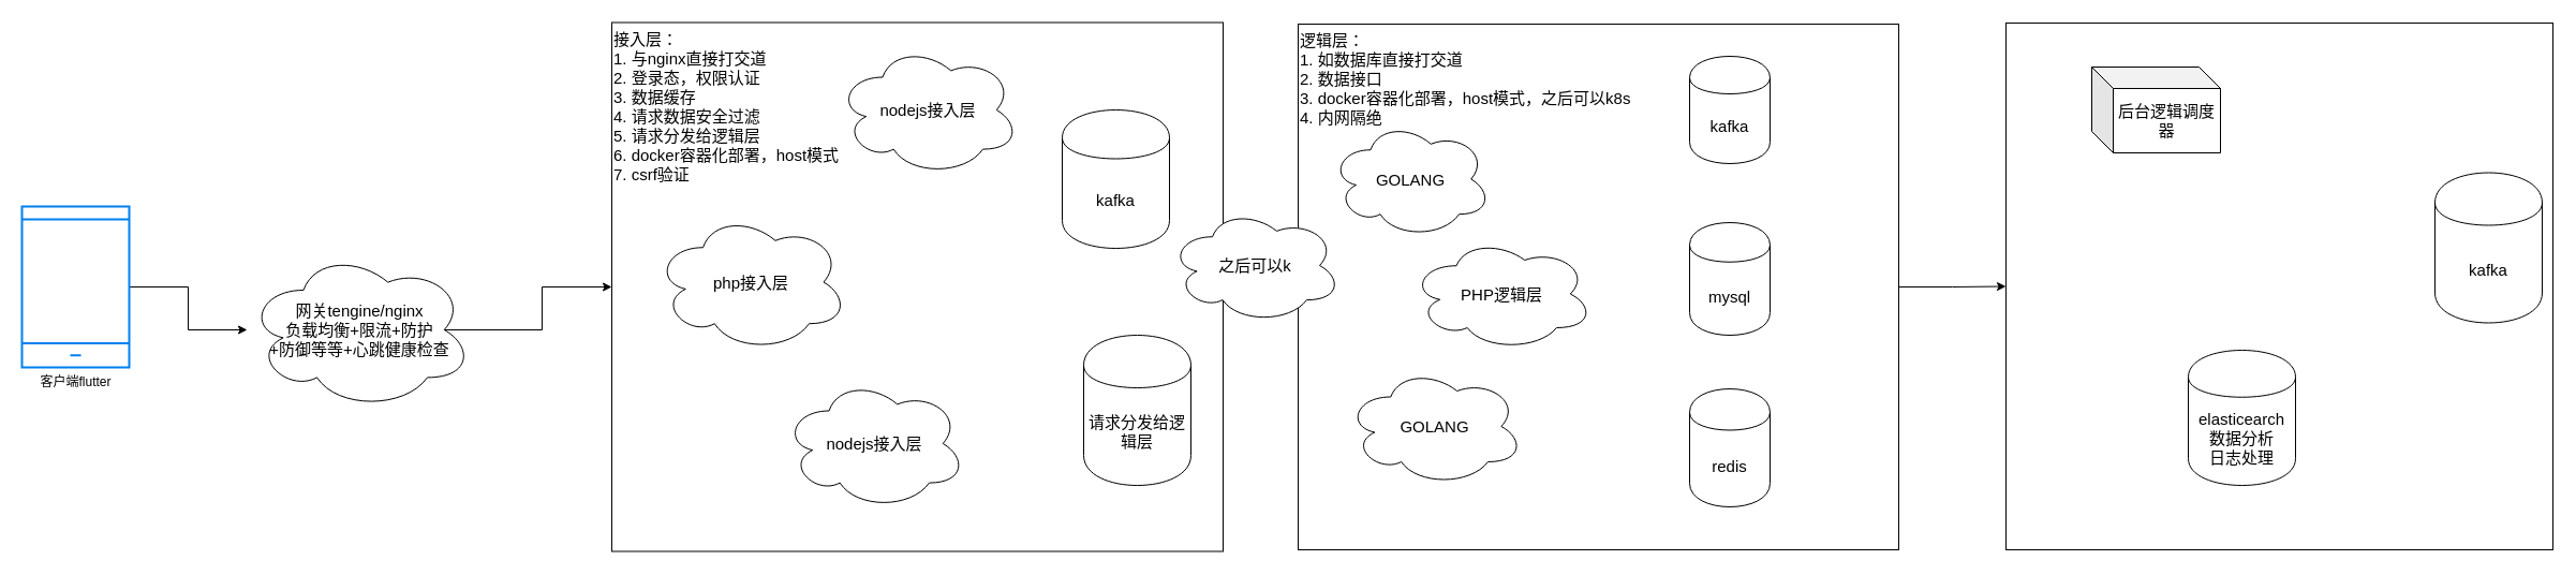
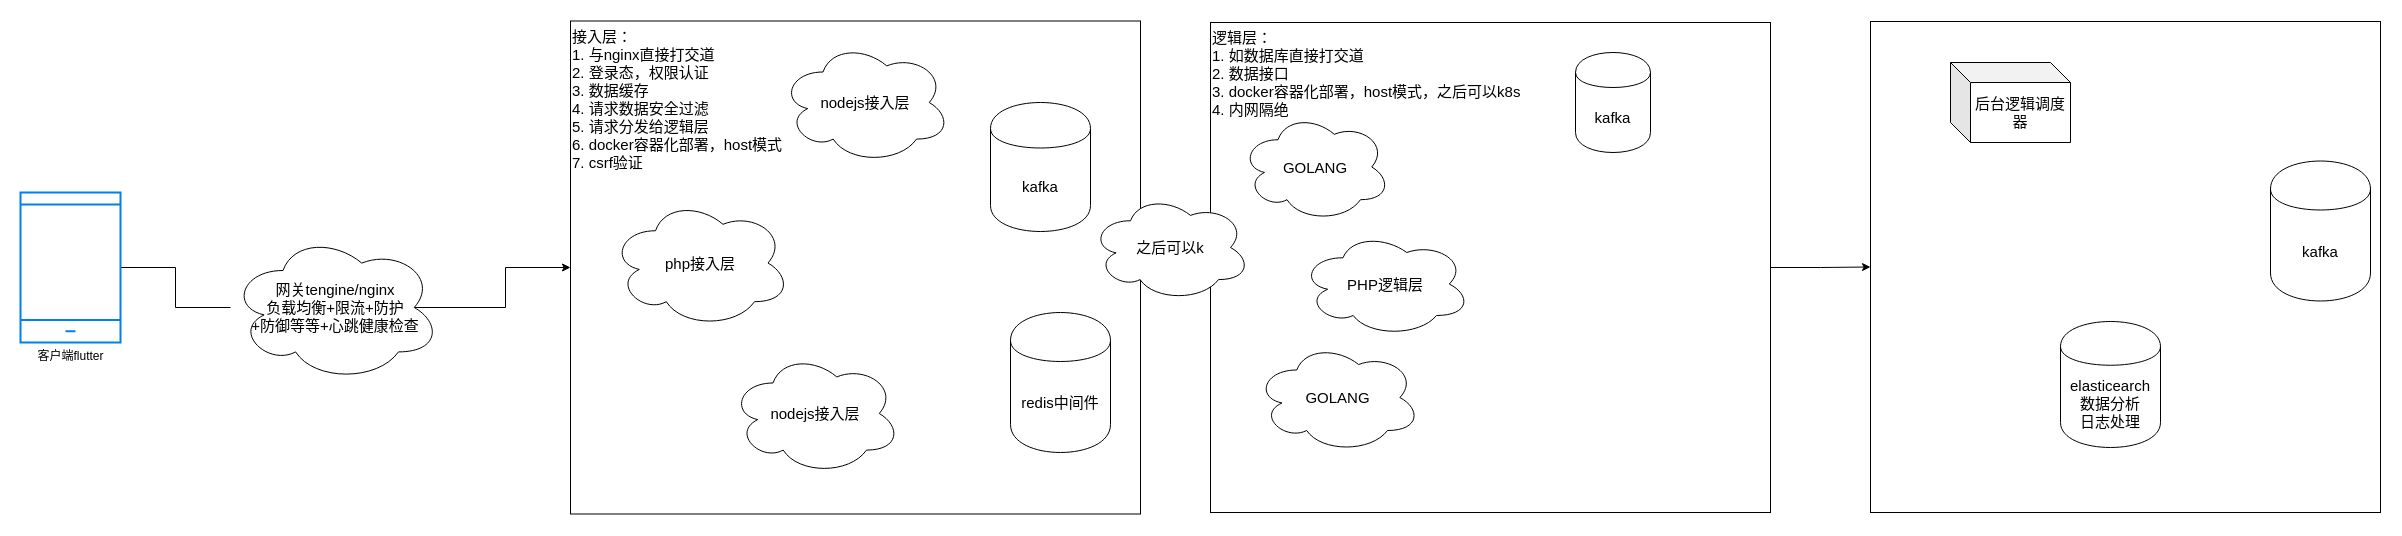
  <mxCell id="0" />
  <mxCell id="1" parent="0" />
  <mxCell id="2" style="edgeStyle=orthogonalEdgeStyle;rounded=0;orthogonalLoop=1;jettySize=auto;html=1;exitX=1;exitY=0.5;exitDx=0;exitDy=0;entryX=0;entryY=0.5;entryDx=0;entryDy=0;fontSize=15;" parent="1" source="3" target="21" edge="1"><mxGeometry relative="1" as="geometry" /></mxCell>
  <mxCell id="3" value="逻辑层：&lt;br&gt;1. 如数据库直接打交道&lt;br&gt;2. 数据接口&lt;br&gt;3. docker容器化部署，host模式，之后可以k8s&lt;br&gt;4. 内网隔绝" style="rounded=0;whiteSpace=wrap;html=1;fontSize=15;align=left;verticalAlign=top;" parent="1" vertex="1"><mxGeometry x="1210" y="22" width="560" height="490" as="geometry" /></mxCell>
- <mxCell id="4" value="" style="edgeStyle=orthogonalEdgeStyle;rounded=0;orthogonalLoop=1;jettySize=auto;html=1;" parent="1" source="5" target="7" edge="1"><mxGeometry relative="1" as="geometry" /></mxCell>
+ <mxCell id="4" value="" style="edgeStyle=orthogonalEdgeStyle;rounded=0;orthogonalLoop=1;jettySize=auto;html=1;endArrow=none;" parent="1" source="5" target="7" edge="1"><mxGeometry relative="1" as="geometry" /></mxCell>
  <mxCell id="5" value="客户端flutter" style="html=1;verticalLabelPosition=bottom;align=center;labelBackgroundColor=#ffffff;verticalAlign=top;strokeWidth=2;strokeColor=#0080F0;shadow=0;dashed=0;shape=mxgraph.ios7.icons.smartphone;" parent="1" vertex="1"><mxGeometry x="20" y="192" width="100" height="150" as="geometry" /></mxCell>
  <mxCell id="6" style="edgeStyle=orthogonalEdgeStyle;rounded=0;orthogonalLoop=1;jettySize=auto;html=1;exitX=0.875;exitY=0.5;exitDx=0;exitDy=0;exitPerimeter=0;fontSize=15;" parent="1" source="7" target="8" edge="1"><mxGeometry relative="1" as="geometry" /></mxCell>
  <mxCell id="7" value="网关tengine/nginx&lt;br style=&quot;font-size: 15px;&quot;&gt;负载均衡+限流+防护&lt;br style=&quot;font-size: 15px;&quot;&gt;+防御等等+心跳健康检查" style="ellipse;shape=cloud;whiteSpace=wrap;html=1;fontSize=15;" parent="1" vertex="1"><mxGeometry x="230" y="233" width="210" height="148" as="geometry" /></mxCell>
  <mxCell id="8" value="接入层：&lt;br&gt;1. 与nginx直接打交道&lt;br&gt;2. 登录态，权限认证&lt;br&gt;3. 数据缓存&lt;br&gt;4. 请求数据安全过滤&lt;br&gt;5. 请求分发给逻辑层&lt;br&gt;6. docker容器化部署，host模式&lt;br&gt;7. csrf验证" style="rounded=0;whiteSpace=wrap;html=1;fontSize=15;align=left;verticalAlign=top;" parent="1" vertex="1"><mxGeometry x="570" y="20.5" width="570" height="493" as="geometry" /></mxCell>
  <mxCell id="9" value="php接入层" style="ellipse;shape=cloud;whiteSpace=wrap;html=1;fontSize=15;" parent="1" vertex="1"><mxGeometry x="610" y="198" width="180" height="129" as="geometry" /></mxCell>
  <mxCell id="10" value="nodejs接入层" style="ellipse;shape=cloud;whiteSpace=wrap;html=1;fontSize=15;" parent="1" vertex="1"><mxGeometry x="780" y="41" width="170" height="122" as="geometry" /></mxCell>
  <mxCell id="11" value="nodejs接入层" style="ellipse;shape=cloud;whiteSpace=wrap;html=1;fontSize=15;" parent="1" vertex="1"><mxGeometry x="730" y="352" width="170" height="122" as="geometry" /></mxCell>
  <mxCell id="12" value="kafka" style="shape=cylinder;whiteSpace=wrap;html=1;boundedLbl=1;backgroundOutline=1;fontSize=15;" parent="1" vertex="1"><mxGeometry x="990" y="102" width="100" height="129" as="geometry" /></mxCell>
- <mxCell id="13" value="请求分发给逻辑层" style="shape=cylinder;whiteSpace=wrap;html=1;boundedLbl=1;backgroundOutline=1;fontSize=15;" parent="1" vertex="1"><mxGeometry x="1010" y="312" width="100" height="140" as="geometry" /></mxCell>
+ <mxCell id="13" value="redis中间件" style="shape=cylinder;whiteSpace=wrap;html=1;boundedLbl=1;backgroundOutline=1;fontSize=15;" parent="1" vertex="1"><mxGeometry x="1010" y="312" width="100" height="140" as="geometry" /></mxCell>
  <mxCell id="14" value="之后可以k" style="ellipse;shape=cloud;whiteSpace=wrap;html=1;fontSize=15;align=center;" parent="1" vertex="1"><mxGeometry x="1090" y="193.5" width="160" height="107" as="geometry" /></mxCell>
  <mxCell id="15" value="GOLANG" style="ellipse;shape=cloud;whiteSpace=wrap;html=1;fontSize=15;align=center;" parent="1" vertex="1"><mxGeometry x="1240" y="112" width="150" height="109" as="geometry" /></mxCell>
- <mxCell id="16" value="PHP逻辑层" style="ellipse;shape=cloud;whiteSpace=wrap;html=1;fontSize=15;align=center;" parent="1" vertex="1"><mxGeometry x="1315" y="221" width="170" height="105" as="geometry" /></mxCell>
+ <mxCell id="16" value="PHP逻辑层" style="ellipse;shape=cloud;whiteSpace=wrap;html=1;fontSize=15;align=center;" parent="1" vertex="1"><mxGeometry x="1300" y="231" width="170" height="105" as="geometry" /></mxCell>
  <mxCell id="17" value="GOLANG" style="ellipse;shape=cloud;whiteSpace=wrap;html=1;fontSize=15;align=center;" parent="1" vertex="1"><mxGeometry x="1255" y="342" width="165" height="110" as="geometry" /></mxCell>
  <mxCell id="18" value="kafka" style="shape=cylinder;whiteSpace=wrap;html=1;boundedLbl=1;backgroundOutline=1;fontSize=15;align=center;" parent="1" vertex="1"><mxGeometry x="1575" y="52" width="75" height="100" as="geometry" /></mxCell>
- <mxCell id="19" value="mysql" style="shape=cylinder;whiteSpace=wrap;html=1;boundedLbl=1;backgroundOutline=1;fontSize=15;align=center;" parent="1" vertex="1"><mxGeometry x="1575" y="207" width="75" height="105" as="geometry" /></mxCell>
- <mxCell id="20" value="redis" style="shape=cylinder;whiteSpace=wrap;html=1;boundedLbl=1;backgroundOutline=1;fontSize=15;align=center;" parent="1" vertex="1"><mxGeometry x="1575" y="362" width="75" height="110" as="geometry" /></mxCell>
  <mxCell id="21" value="" style="rounded=0;whiteSpace=wrap;html=1;fontSize=15;align=center;" parent="1" vertex="1"><mxGeometry x="1870" y="21" width="510" height="491" as="geometry" /></mxCell>
  <mxCell id="22" value="后台逻辑调度器" style="shape=cube;whiteSpace=wrap;html=1;boundedLbl=1;backgroundOutline=1;darkOpacity=0.05;darkOpacity2=0.1;fontSize=15;align=center;" parent="1" vertex="1"><mxGeometry x="1950" y="62" width="120" height="80" as="geometry" /></mxCell>
  <mxCell id="23" value="kafka" style="shape=cylinder;whiteSpace=wrap;html=1;boundedLbl=1;backgroundOutline=1;fontSize=15;align=center;" parent="1" vertex="1"><mxGeometry x="2270" y="160.5" width="100" height="140" as="geometry" /></mxCell>
- <mxCell id="24" value="elasticearch&lt;br&gt;数据分析&lt;br&gt;日志处理" style="shape=cylinder;whiteSpace=wrap;html=1;boundedLbl=1;backgroundOutline=1;fontSize=15;align=center;" parent="1" vertex="1"><mxGeometry x="2040" y="326" width="100" height="126" as="geometry" /></mxCell>
+ <mxCell id="24" value="elasticearch&lt;br&gt;数据分析&lt;br&gt;日志处理" style="shape=cylinder;whiteSpace=wrap;html=1;boundedLbl=1;backgroundOutline=1;fontSize=15;align=center;" parent="1" vertex="1"><mxGeometry x="2060" y="321" width="100" height="126" as="geometry" /></mxCell>
